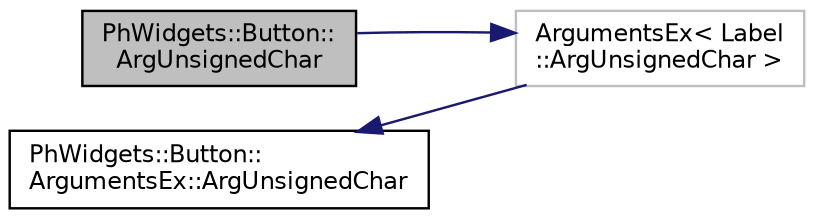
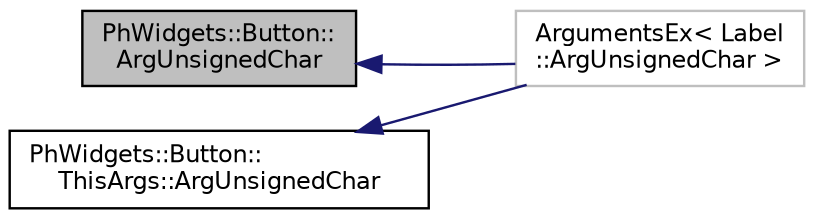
  digraph {
    rankdir=LR
    node [color=black fillcolor=white fontname=Helvetica fontsize=10 shape=record style=filled]
    edge [color=midnightblue dir=back fontname=Helvetica fontsize=10 labelfontname=Helvetica labelfontsize=10 style=solid]
    n1 [fillcolor=grey75 fontcolor=black height=0.2 label="PhWidgets::Button::\lArgUnsignedChar" width=0.4]
    n2 [color=grey75 height=0.2 label="ArgumentsEx\< Label\l::ArgUnsignedChar \>" width=0.4]
-   n3 [height=0.2 label="PhWidgets::Button::\lArgumentsEx::ArgUnsignedChar" width=0.4]
-   n2 -> n1
+   n3 [height=0.2 label="PhWidgets::Button::\lThisArgs::ArgUnsignedChar" width=0.4]
+   n1 -> n2
    n3 -> n2
  }
